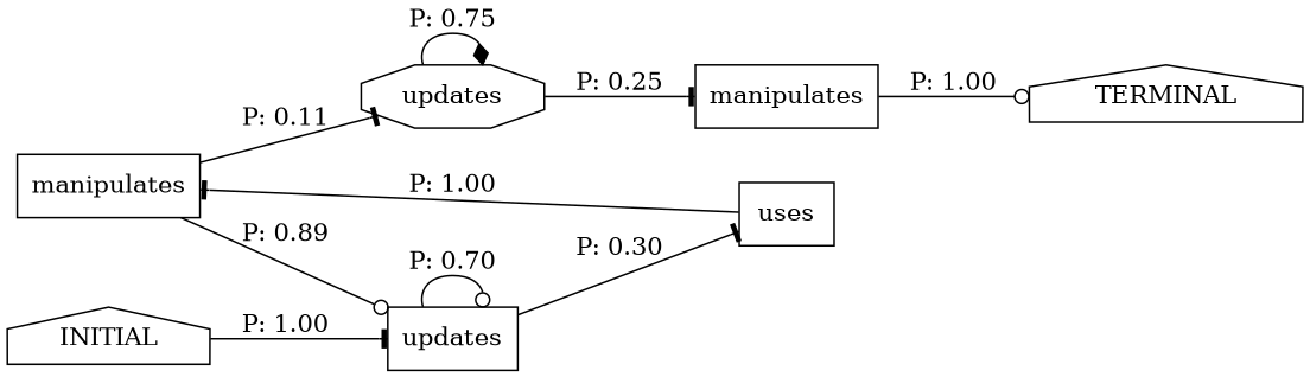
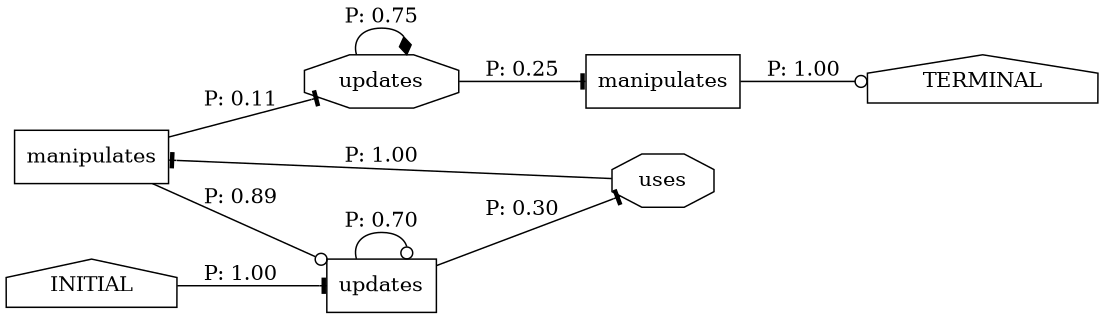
  digraph {
    rankdir=LR
    node [shape=box]
    edge [arrowhead=tee]
    n1 [label=manipulates]
    n2 [label=TERMINAL shape=house]
    n3 [label=manipulates]
    n4 [label=updates shape=octagon]
    n5 [label=updates]
-   n6 [label=uses]
+   n6 [label=uses shape=octagon]
    n7 [label=INITIAL shape=house]
    n1 -> n2 [label="P: 1.00" arrowhead=odot]
    n3 -> n4 [label="P: 0.11"]
    n3 -> n5 [label="P: 0.89" arrowhead=odot]
    n4 -> n1 [label="P: 0.25"]
    n4 -> n4 [label="P: 0.75" arrowhead=diamond]
    n5 -> n5 [label="P: 0.70" arrowhead=odot]
    n5 -> n6 [label="P: 0.30"]
    n6 -> n3 [label="P: 1.00"]
    n7 -> n5 [label="P: 1.00"]
  }
